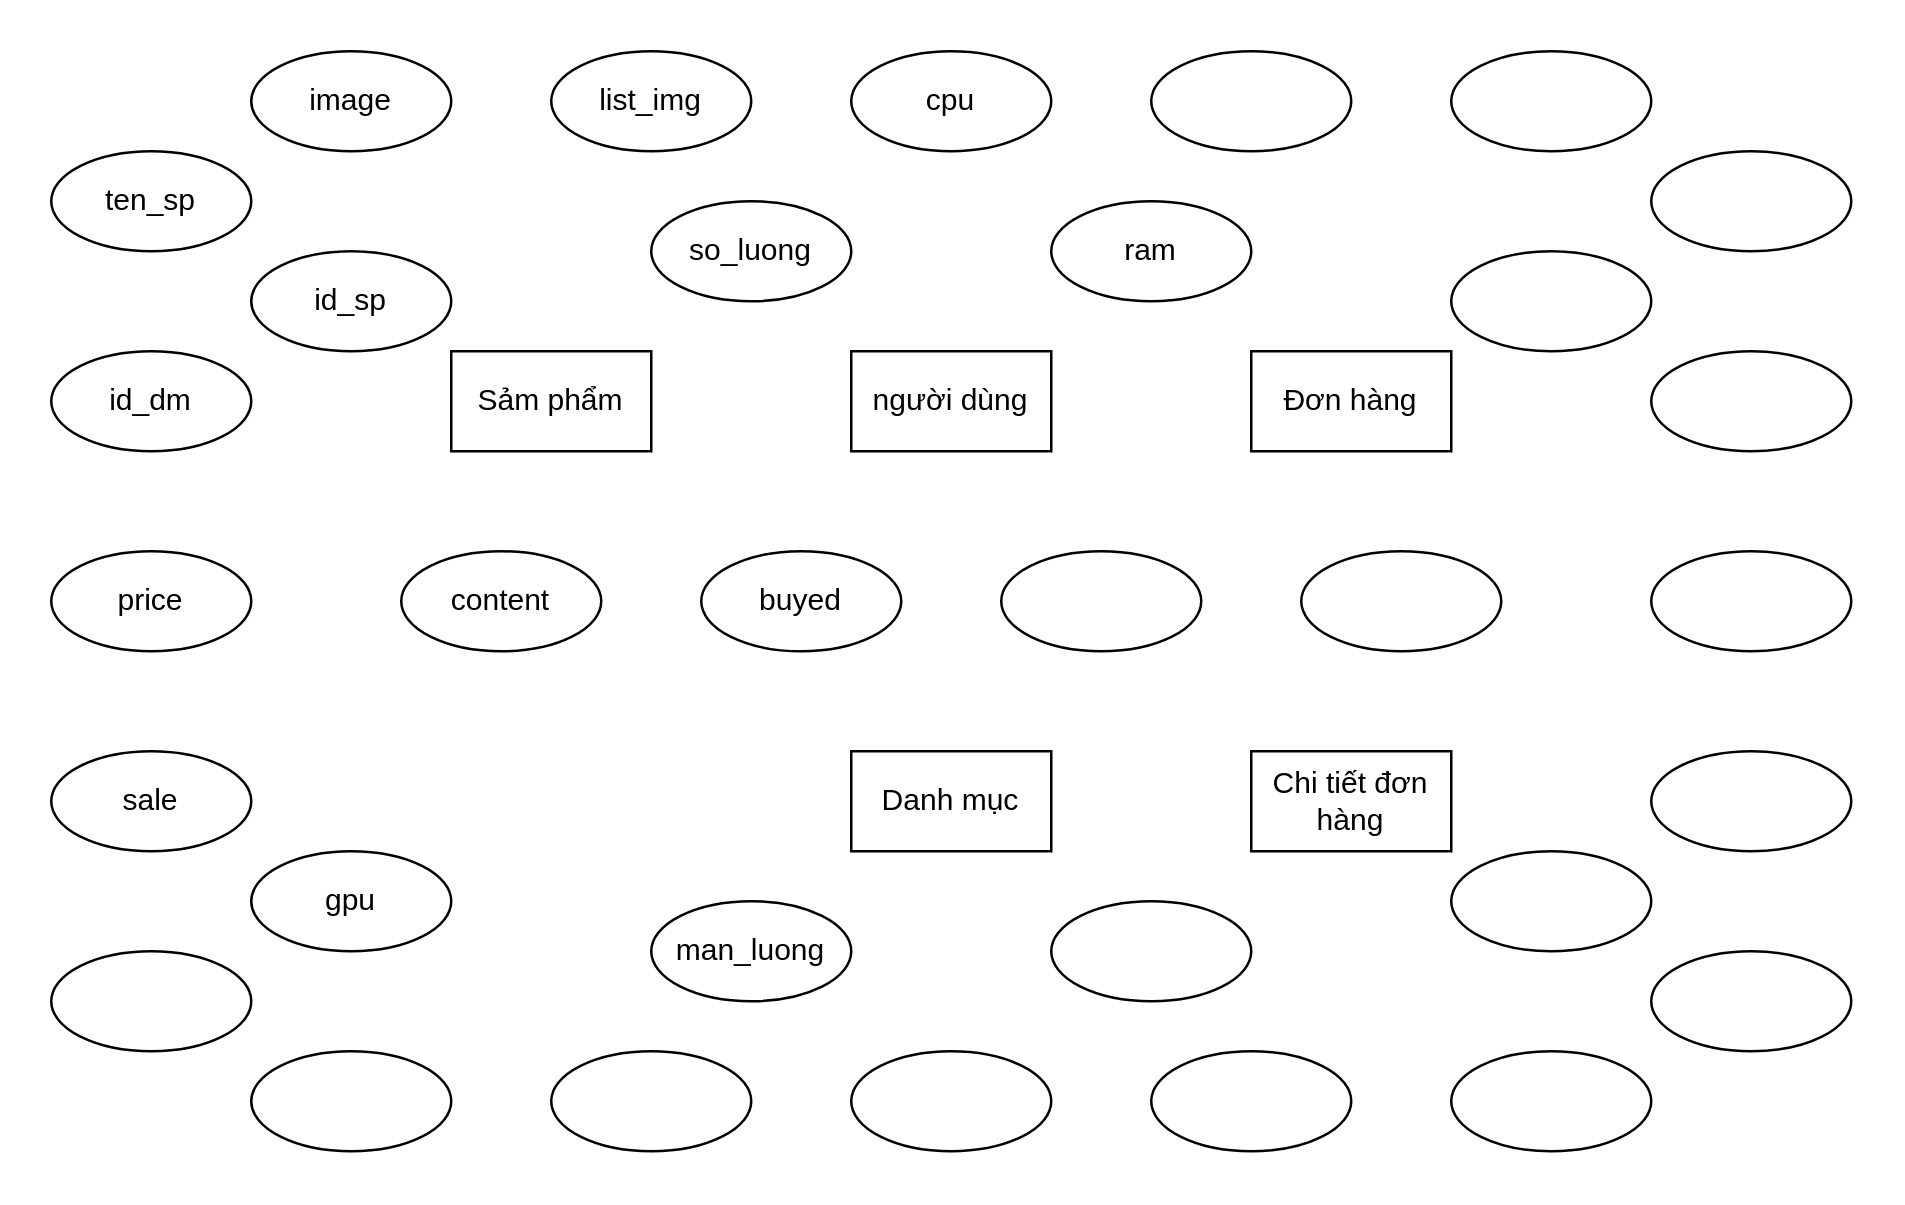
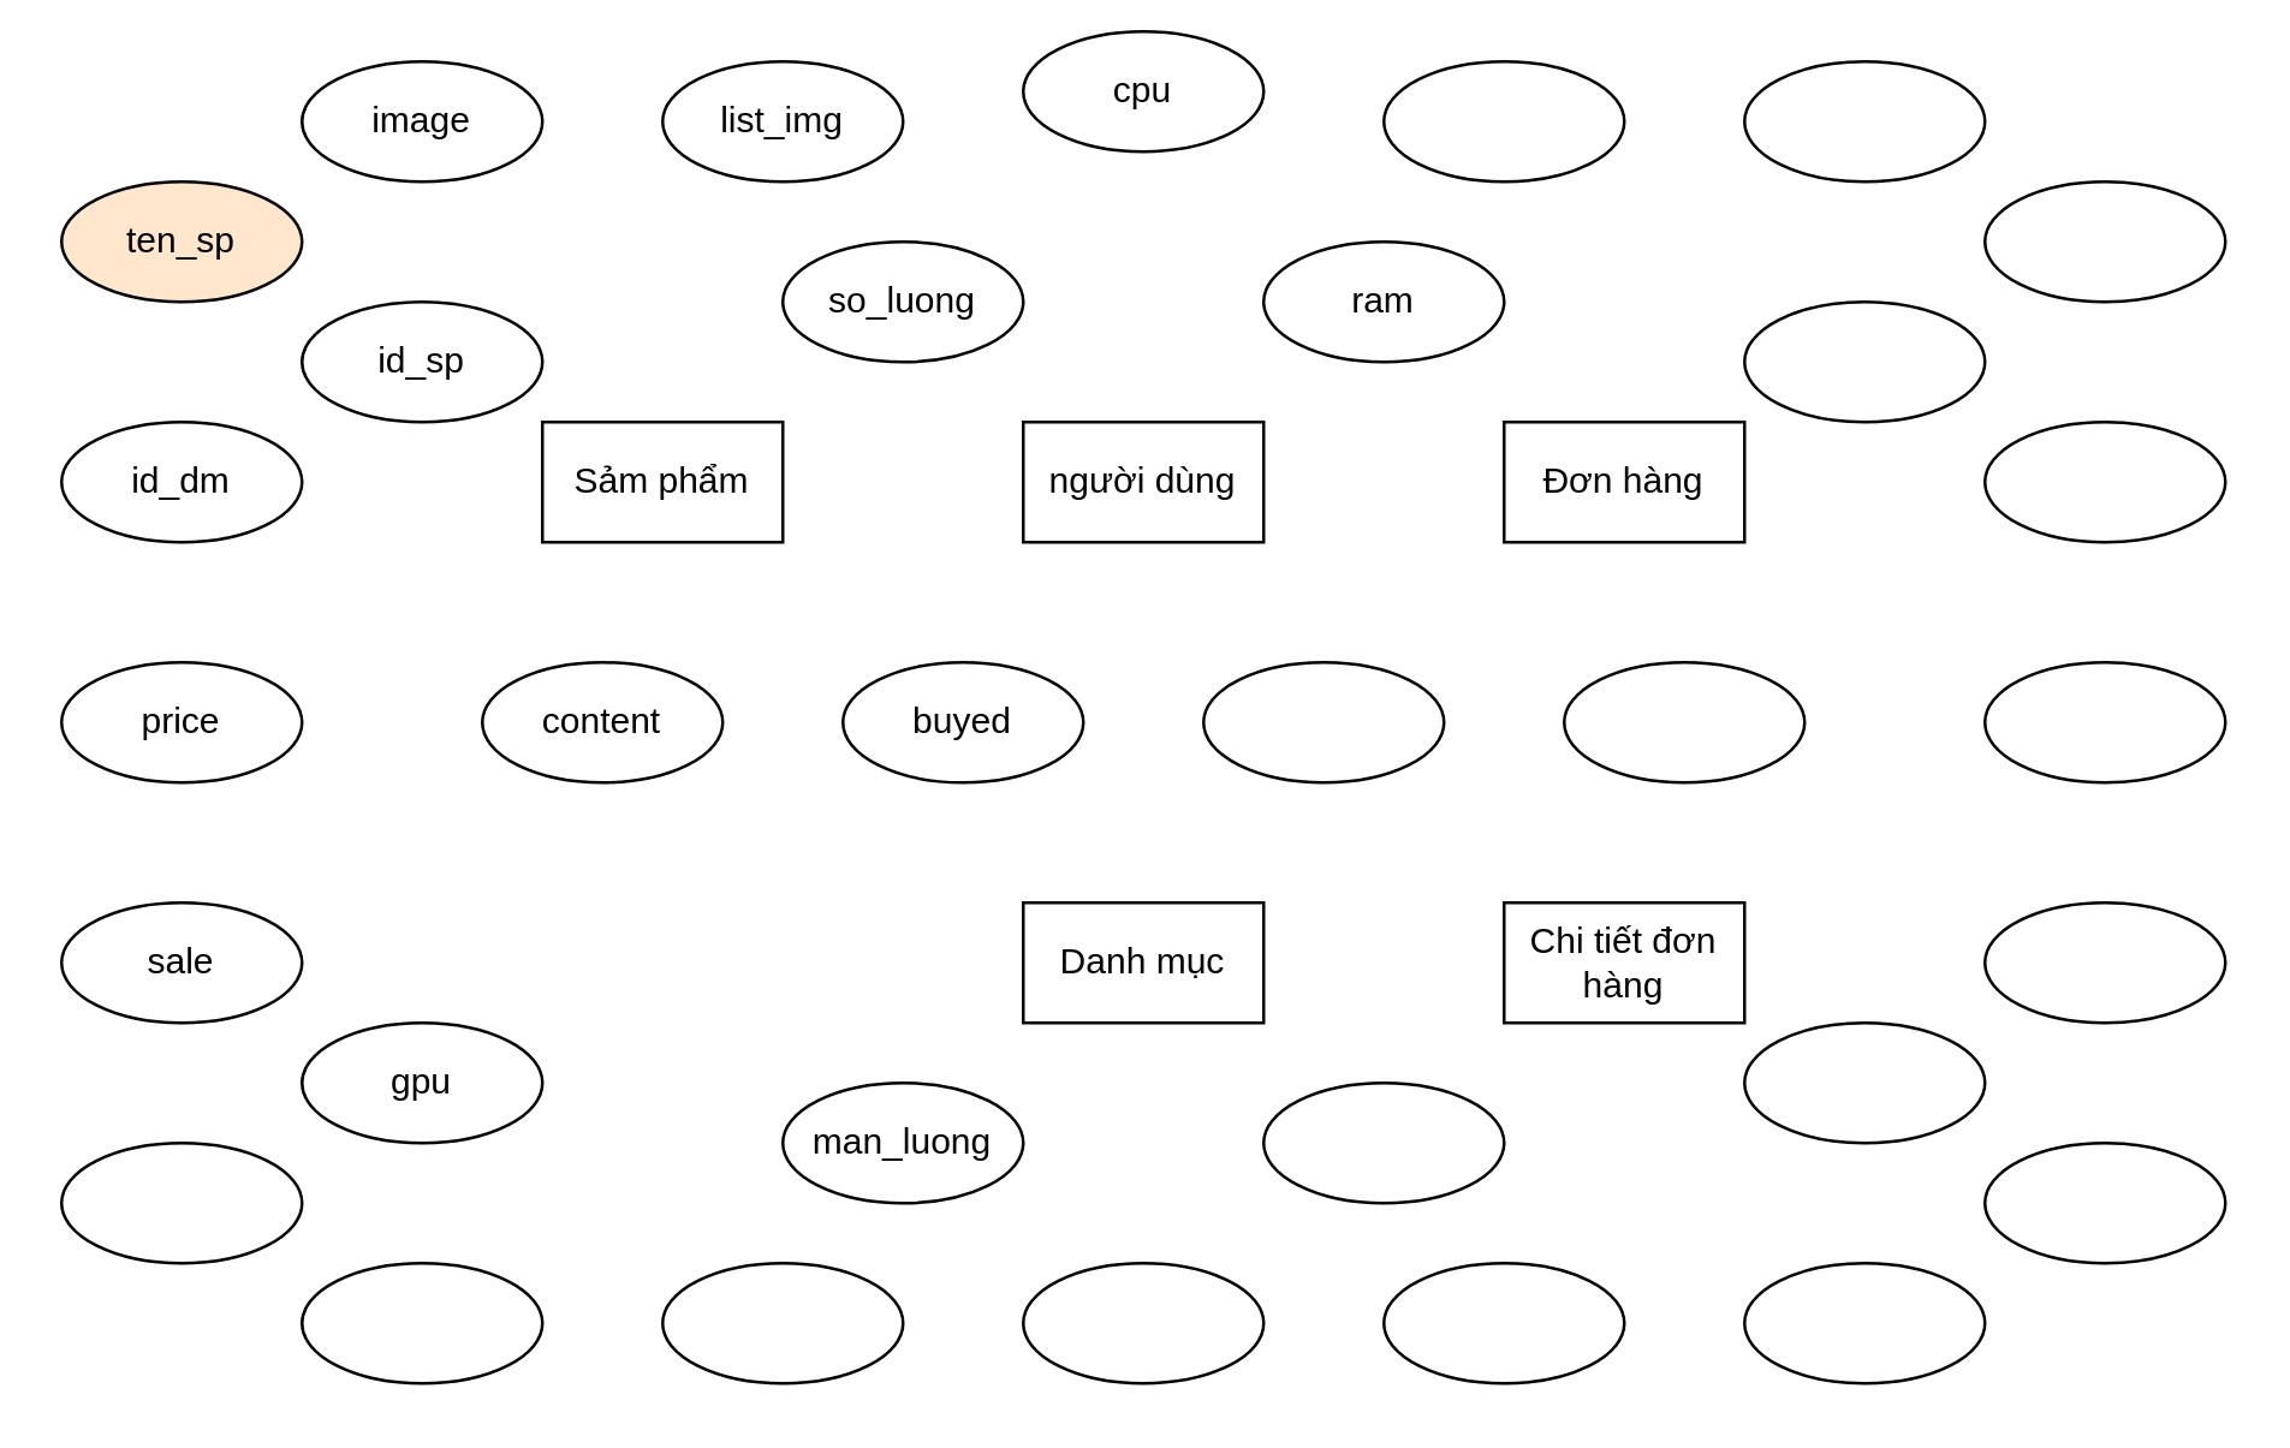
  <mxCell id="0" />
  <mxCell id="1" parent="0" />
  <mxCell id="2" value="Sảm phẩm" style="rounded=0;whiteSpace=wrap;html=1;" parent="1" vertex="1"><mxGeometry x="180" y="140" width="80" height="40" as="geometry" /></mxCell>
  <mxCell id="3" value="người dùng" style="rounded=0;whiteSpace=wrap;html=1;" parent="1" vertex="1"><mxGeometry x="340" y="140" width="80" height="40" as="geometry" /></mxCell>
  <mxCell id="4" value="Đơn hàng" style="rounded=0;whiteSpace=wrap;html=1;" parent="1" vertex="1"><mxGeometry x="500" y="140" width="80" height="40" as="geometry" /></mxCell>
  <mxCell id="5" value="Chi tiết đơn hàng" style="rounded=0;whiteSpace=wrap;html=1;" parent="1" vertex="1"><mxGeometry x="500" y="300" width="80" height="40" as="geometry" /></mxCell>
  <mxCell id="6" value="Danh mục" style="rounded=0;whiteSpace=wrap;html=1;" parent="1" vertex="1"><mxGeometry x="340" y="300" width="80" height="40" as="geometry" /></mxCell>
- <mxCell id="7" value="ten_sp" style="ellipse;whiteSpace=wrap;html=1;" parent="1" vertex="1"><mxGeometry x="20" y="60" width="80" height="40" as="geometry" /></mxCell>
+ <mxCell id="7" value="ten_sp" style="ellipse;whiteSpace=wrap;html=1;fillColor=#ffe6cc;" parent="1" vertex="1"><mxGeometry x="20" y="60" width="80" height="40" as="geometry" /></mxCell>
  <mxCell id="8" value="id_sp" style="ellipse;whiteSpace=wrap;html=1;" parent="1" vertex="1"><mxGeometry x="100" y="100" width="80" height="40" as="geometry" /></mxCell>
  <mxCell id="9" value="" style="ellipse;whiteSpace=wrap;html=1;" parent="1" vertex="1"><mxGeometry x="420" y="360" width="80" height="40" as="geometry" /></mxCell>
  <mxCell id="10" value="man_luong" style="ellipse;whiteSpace=wrap;html=1;" parent="1" vertex="1"><mxGeometry x="260" y="360" width="80" height="40" as="geometry" /></mxCell>
  <mxCell id="11" value="" style="ellipse;whiteSpace=wrap;html=1;" parent="1" vertex="1"><mxGeometry x="580" y="340" width="80" height="40" as="geometry" /></mxCell>
  <mxCell id="12" value="gpu" style="ellipse;whiteSpace=wrap;html=1;" parent="1" vertex="1"><mxGeometry x="100" y="340" width="80" height="40" as="geometry" /></mxCell>
  <mxCell id="13" value="" style="ellipse;whiteSpace=wrap;html=1;" parent="1" vertex="1"><mxGeometry x="580" y="100" width="80" height="40" as="geometry" /></mxCell>
  <mxCell id="14" value="ram" style="ellipse;whiteSpace=wrap;html=1;" parent="1" vertex="1"><mxGeometry x="420" y="80" width="80" height="40" as="geometry" /></mxCell>
  <mxCell id="15" value="so_luong" style="ellipse;whiteSpace=wrap;html=1;" parent="1" vertex="1"><mxGeometry x="260" y="80" width="80" height="40" as="geometry" /></mxCell>
  <mxCell id="16" value="" style="ellipse;whiteSpace=wrap;html=1;" parent="1" vertex="1"><mxGeometry x="520" y="220" width="80" height="40" as="geometry" /></mxCell>
  <mxCell id="17" value="" style="ellipse;whiteSpace=wrap;html=1;" parent="1" vertex="1"><mxGeometry x="400" y="220" width="80" height="40" as="geometry" /></mxCell>
  <mxCell id="18" value="id_dm" style="ellipse;whiteSpace=wrap;html=1;" parent="1" vertex="1"><mxGeometry x="20" y="140" width="80" height="40" as="geometry" /></mxCell>
  <mxCell id="19" value="content" style="ellipse;whiteSpace=wrap;html=1;" parent="1" vertex="1"><mxGeometry x="160" y="220" width="80" height="40" as="geometry" /></mxCell>
  <mxCell id="20" value="buyed" style="ellipse;whiteSpace=wrap;html=1;" parent="1" vertex="1"><mxGeometry x="280" y="220" width="80" height="40" as="geometry" /></mxCell>
  <mxCell id="21" value="image" style="ellipse;whiteSpace=wrap;html=1;" parent="1" vertex="1"><mxGeometry x="100" y="20" width="80" height="40" as="geometry" /></mxCell>
  <mxCell id="22" value="" style="ellipse;whiteSpace=wrap;html=1;" parent="1" vertex="1"><mxGeometry x="20" y="380" width="80" height="40" as="geometry" /></mxCell>
  <mxCell id="23" value="sale" style="ellipse;whiteSpace=wrap;html=1;" parent="1" vertex="1"><mxGeometry x="20" y="300" width="80" height="40" as="geometry" /></mxCell>
  <mxCell id="24" value="price" style="ellipse;whiteSpace=wrap;html=1;" parent="1" vertex="1"><mxGeometry x="20" y="220" width="80" height="40" as="geometry" /></mxCell>
  <mxCell id="25" value="" style="ellipse;whiteSpace=wrap;html=1;" parent="1" vertex="1"><mxGeometry x="100" y="420" width="80" height="40" as="geometry" /></mxCell>
  <mxCell id="26" value="" style="ellipse;whiteSpace=wrap;html=1;" parent="1" vertex="1"><mxGeometry x="220" y="420" width="80" height="40" as="geometry" /></mxCell>
  <mxCell id="27" value="" style="ellipse;whiteSpace=wrap;html=1;" parent="1" vertex="1"><mxGeometry x="340" y="420" width="80" height="40" as="geometry" /></mxCell>
  <mxCell id="28" value="" style="ellipse;whiteSpace=wrap;html=1;" parent="1" vertex="1"><mxGeometry x="460" y="420" width="80" height="40" as="geometry" /></mxCell>
  <mxCell id="29" value="" style="ellipse;whiteSpace=wrap;html=1;" parent="1" vertex="1"><mxGeometry x="580" y="420" width="80" height="40" as="geometry" /></mxCell>
  <mxCell id="30" value="list_img" style="ellipse;whiteSpace=wrap;html=1;" parent="1" vertex="1"><mxGeometry x="220" y="20" width="80" height="40" as="geometry" /></mxCell>
- <mxCell id="31" value="cpu" style="ellipse;whiteSpace=wrap;html=1;" parent="1" vertex="1"><mxGeometry x="340" y="20" width="80" height="40" as="geometry" /></mxCell>
+ <mxCell id="31" value="cpu" style="ellipse;whiteSpace=wrap;html=1;" parent="1" vertex="1"><mxGeometry x="340" y="10" width="80" height="40" as="geometry" /></mxCell>
  <mxCell id="32" value="" style="ellipse;whiteSpace=wrap;html=1;" parent="1" vertex="1"><mxGeometry x="460" y="20" width="80" height="40" as="geometry" /></mxCell>
  <mxCell id="33" value="" style="ellipse;whiteSpace=wrap;html=1;" parent="1" vertex="1"><mxGeometry x="580" y="20" width="80" height="40" as="geometry" /></mxCell>
  <mxCell id="34" value="" style="ellipse;whiteSpace=wrap;html=1;" parent="1" vertex="1"><mxGeometry x="660" y="380" width="80" height="40" as="geometry" /></mxCell>
  <mxCell id="35" value="" style="ellipse;whiteSpace=wrap;html=1;" parent="1" vertex="1"><mxGeometry x="660" y="300" width="80" height="40" as="geometry" /></mxCell>
  <mxCell id="36" value="" style="ellipse;whiteSpace=wrap;html=1;" parent="1" vertex="1"><mxGeometry x="660" y="220" width="80" height="40" as="geometry" /></mxCell>
  <mxCell id="37" value="" style="ellipse;whiteSpace=wrap;html=1;" parent="1" vertex="1"><mxGeometry x="660" y="140" width="80" height="40" as="geometry" /></mxCell>
  <mxCell id="38" value="" style="ellipse;whiteSpace=wrap;html=1;" parent="1" vertex="1"><mxGeometry x="660" y="60" width="80" height="40" as="geometry" /></mxCell>
